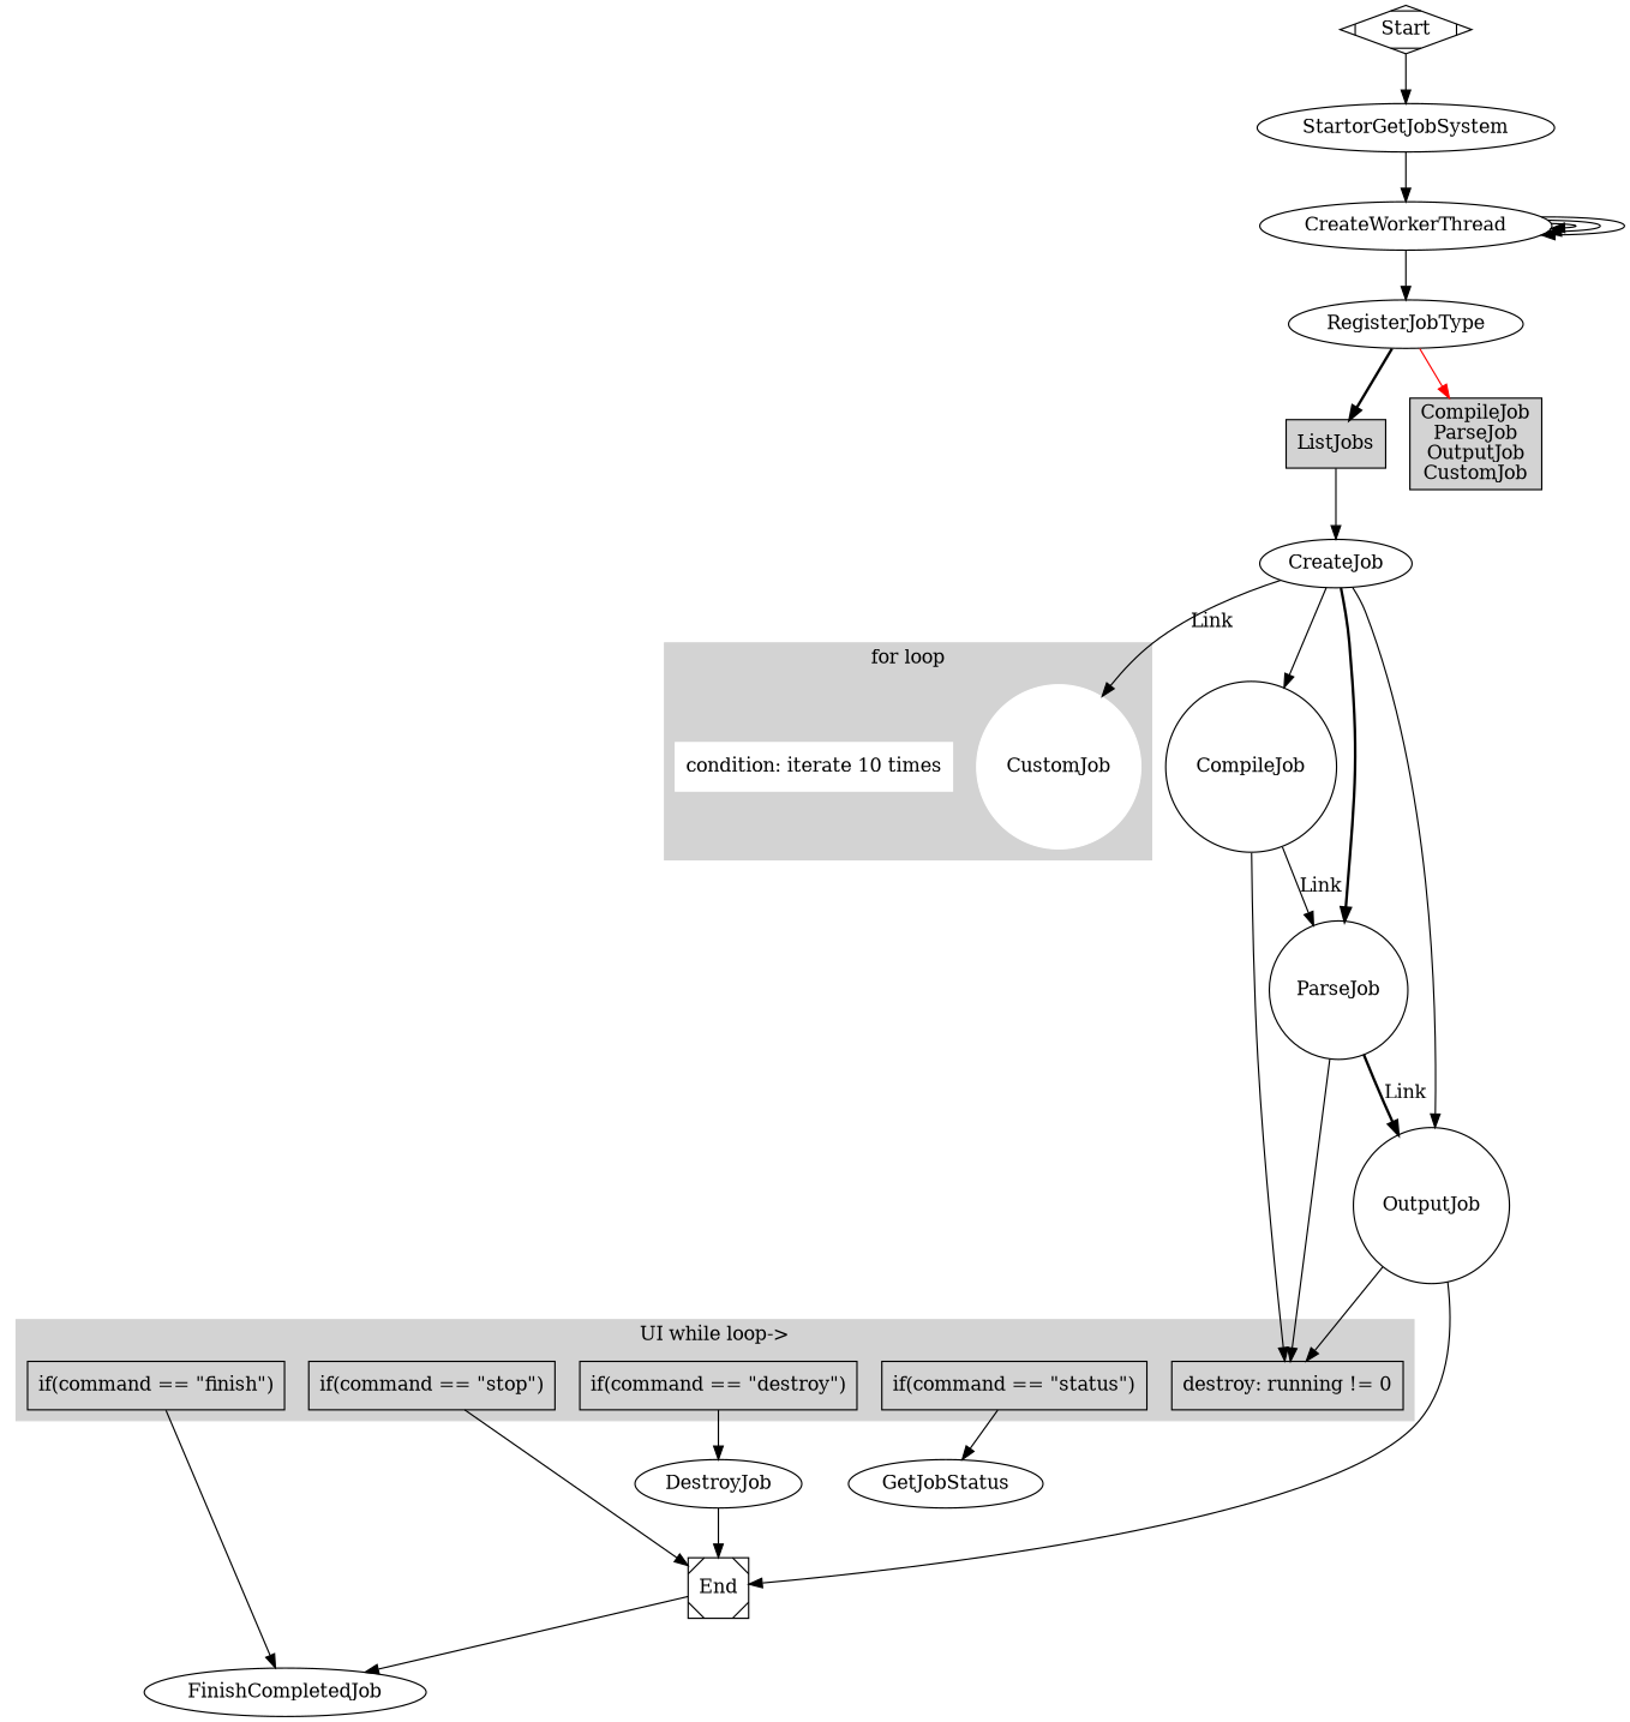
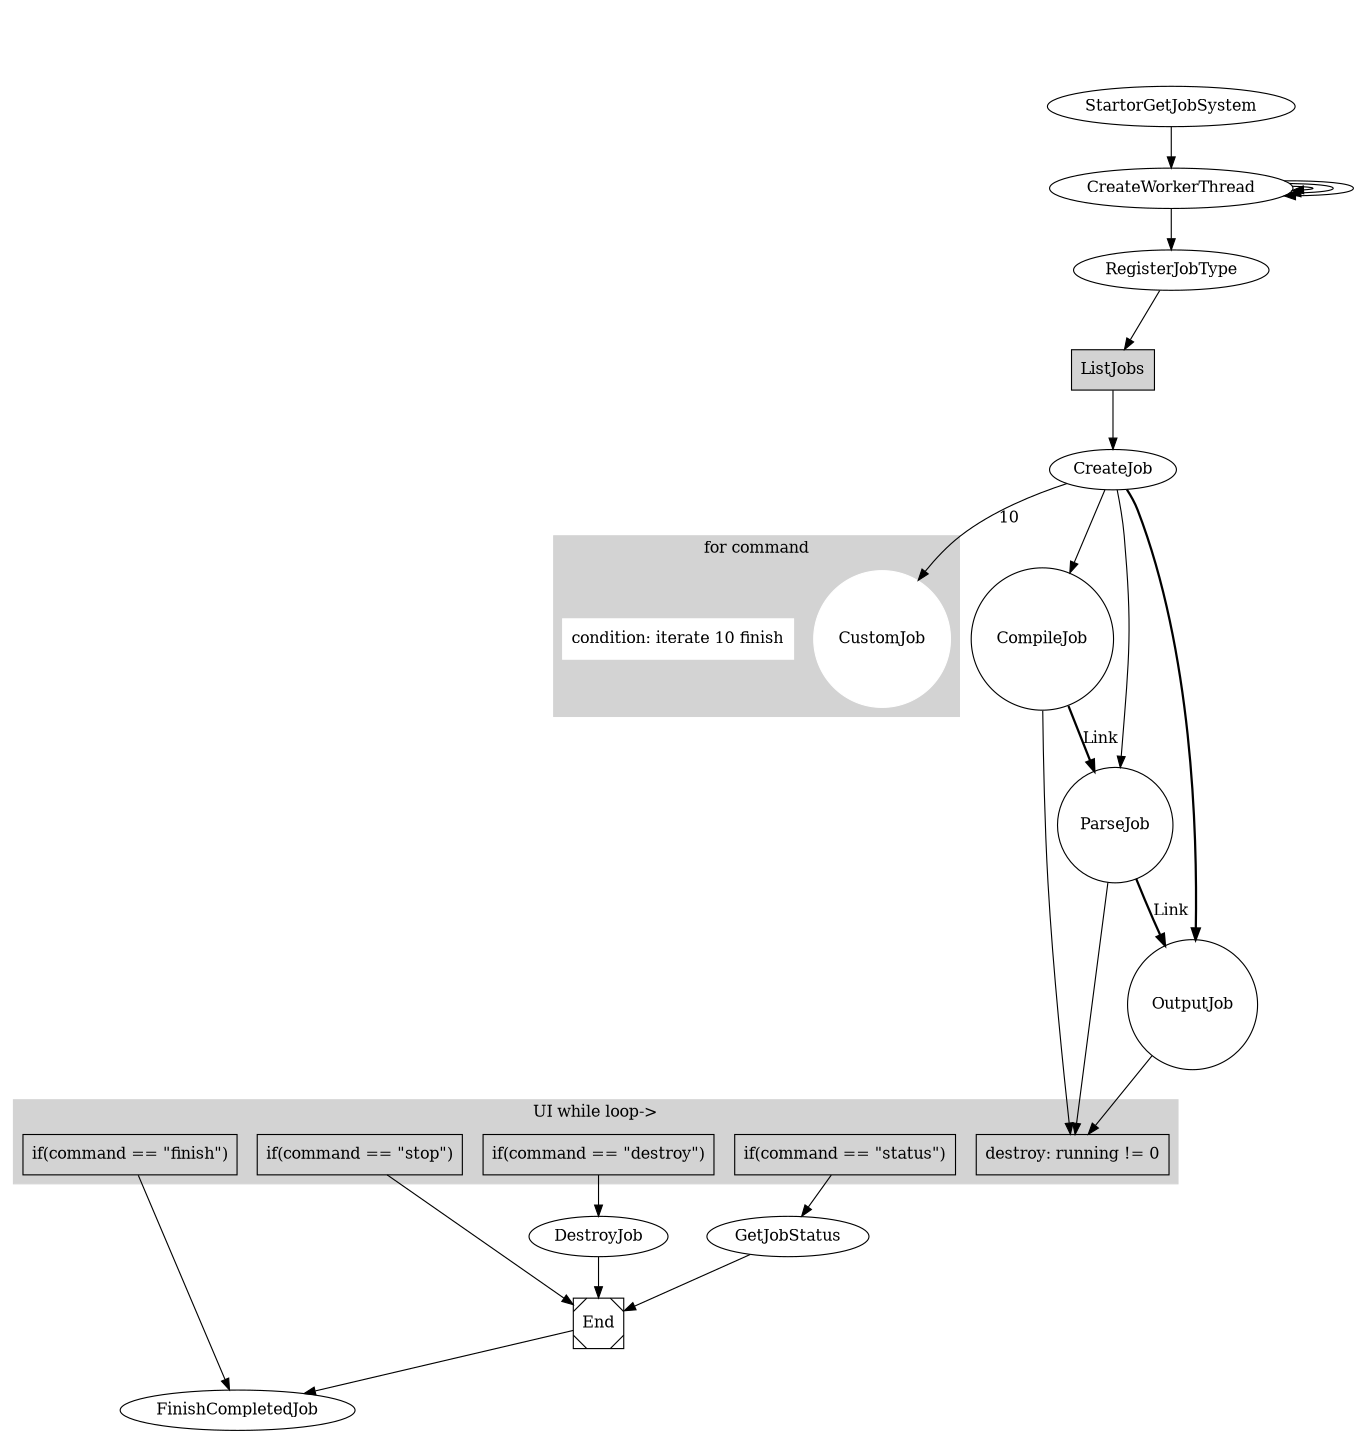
  digraph {
    node [shape=box style=unfilled]
    CustomJob [color=white shape=circle style=filled]
-   "condition: iterate 10 times" [color=white style=filled]
+   "condition: iterate 10 times" [color=white style=filled label="condition: iterate 10 finish"]
    n3 [label="destroy: running != 0"]
    "if(command == \"stop\")"
    "if(command == \"destroy\")"
    "if(command == \"status\")"
    "if(command == \"finish\")"
    End [shape=Msquare]
    DestroyJob [shape=oval]
    GetJobStatus [shape=oval]
    FinishCompletedJob [shape=oval]
-   Start [shape=Mdiamond style=""]
    StartorGetJobSystem [shape=oval style=""]
    CreateWorkerThread [shape=oval style=""]
    RegisterJobType [shape=oval style=""]
-   "CompileJob\nParseJob\nOutputJob\nCustomJob" [style=filled]
    ListJobs [style=filled]
    CreateJob [shape=oval style=""]
    CompileJob [shape=circle]
    ParseJob [shape=circle]
    OutputJob [shape=circle]
    subgraph cluster_1 {
      color=lightgrey
-     label="for loop"
+     label="for command"
      style=filled
      CustomJob
      "condition: iterate 10 times"
    }
    subgraph cluster_2 {
      color=lightgrey
      label="UI while loop->"
      style=filled
      n3
      "if(command == \"stop\")"
      "if(command == \"destroy\")"
      "if(command == \"status\")"
      "if(command == \"finish\")"
    }
    "if(command == \"stop\")" -> End
    "if(command == \"destroy\")" -> DestroyJob
    "if(command == \"status\")" -> GetJobStatus
    "if(command == \"finish\")" -> FinishCompletedJob
    End -> FinishCompletedJob
    DestroyJob -> End
-   OutputJob -> End
-   Start -> StartorGetJobSystem
+   GetJobStatus -> End
    StartorGetJobSystem -> CreateWorkerThread
    CreateWorkerThread -> CreateWorkerThread
    CreateWorkerThread -> CreateWorkerThread
    CreateWorkerThread -> CreateWorkerThread
    CreateWorkerThread -> RegisterJobType
-   RegisterJobType -> "CompileJob\nParseJob\nOutputJob\nCustomJob" [color=red]
-   RegisterJobType -> ListJobs [style=bold]
+   RegisterJobType -> ListJobs
    ListJobs -> CreateJob
-   CreateJob -> CustomJob [label=Link]
+   CreateJob -> CustomJob [label=10]
    CreateJob -> CompileJob
-   CreateJob -> ParseJob [style=bold]
-   CreateJob -> OutputJob
+   CreateJob -> ParseJob
+   CreateJob -> OutputJob [style=bold]
    CompileJob -> n3
-   CompileJob -> ParseJob [label=Link style=solid]
+   CompileJob -> ParseJob [label=Link style=bold]
    ParseJob -> n3
    ParseJob -> OutputJob [label=Link style=bold]
    OutputJob -> n3
  }
